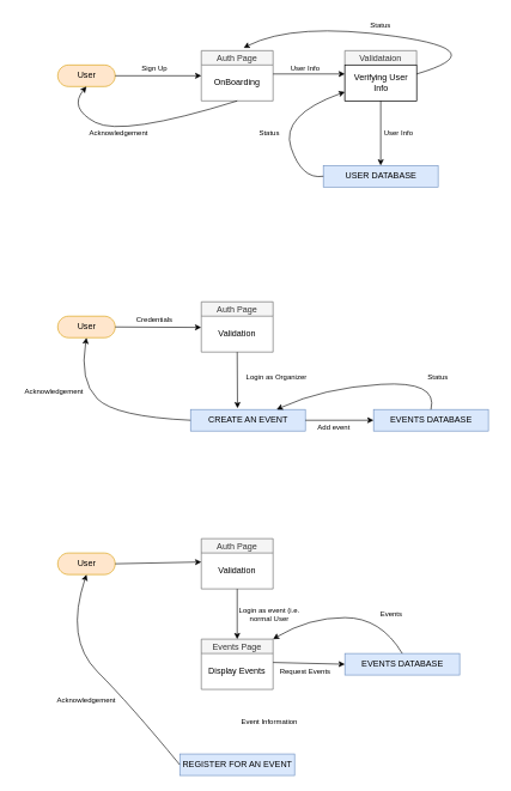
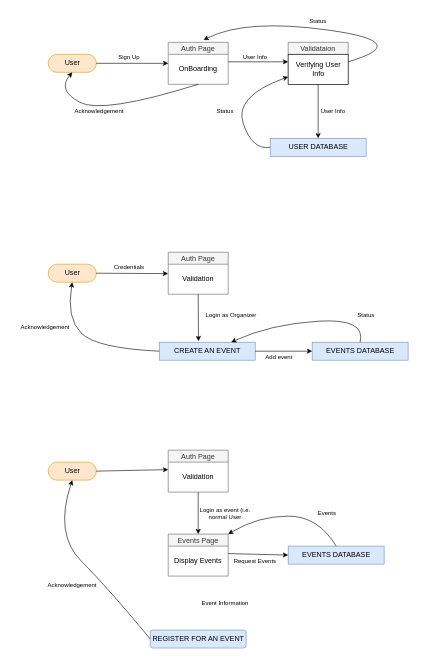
  <mxCell id="0" />
  <mxCell id="1" parent="0" />
  <mxCell id="2" value="User" style="html=1;dashed=0;whitespace=wrap;shape=mxgraph.dfd.start;fillColor=#ffe6cc;strokeColor=#d79b00;" vertex="1" parent="1"><mxGeometry x="80" y="90" width="80" height="30" as="geometry" /></mxCell>
  <mxCell id="3" value="Auth Page" style="swimlane;fontStyle=0;childLayout=stackLayout;horizontal=1;startSize=20;fillColor=#f5f5f5;horizontalStack=0;resizeParent=1;resizeParentMax=0;resizeLast=0;collapsible=0;marginBottom=0;swimlaneFillColor=#ffffff;fontColor=#333333;strokeColor=#666666;" vertex="1" parent="1"><mxGeometry x="280" y="70" width="100" height="70" as="geometry" /></mxCell>
  <mxCell id="4" value="OnBoarding" style="text;html=1;strokeColor=none;fillColor=none;align=center;verticalAlign=middle;whiteSpace=wrap;rounded=0;" vertex="1" parent="3"><mxGeometry y="20" width="100" height="50" as="geometry" /></mxCell>
  <mxCell id="5" value="Validataion" style="swimlane;fontStyle=0;childLayout=stackLayout;horizontal=1;startSize=20;fillColor=#f5f5f5;horizontalStack=0;resizeParent=1;resizeParentMax=0;resizeLast=0;collapsible=0;marginBottom=0;swimlaneFillColor=#ffffff;fontColor=#333333;strokeColor=#666666;" vertex="1" parent="1"><mxGeometry x="480" y="70" width="100" height="70" as="geometry" /></mxCell>
  <mxCell id="6" value="Verifying User &lt;br&gt;Info" style="html=1;dashed=0;whitespace=wrap;" vertex="1" parent="5"><mxGeometry y="20" width="100" height="50" as="geometry" /></mxCell>
  <mxCell id="7" value="USER DATABASE" style="html=1;dashed=0;whitespace=wrap;fillColor=#dae8fc;strokeColor=#6c8ebf;" vertex="1" parent="1"><mxGeometry x="450" y="230" width="160" height="30" as="geometry" /></mxCell>
  <mxCell id="8" value="" style="endArrow=classic;html=1;rounded=0;exitX=1;exitY=0.5;exitDx=0;exitDy=0;exitPerimeter=0;" edge="1" parent="1" source="2"><mxGeometry width="50" height="50" relative="1" as="geometry"><mxPoint x="450" y="40" as="sourcePoint" /><mxPoint x="280" y="105" as="targetPoint" /></mxGeometry></mxCell>
  <mxCell id="9" value="" style="curved=1;endArrow=classic;html=1;rounded=0;entryX=0.5;entryY=0.5;entryDx=0;entryDy=15;entryPerimeter=0;exitX=0.5;exitY=1;exitDx=0;exitDy=0;" edge="1" parent="1" source="4" target="2"><mxGeometry width="50" height="50" relative="1" as="geometry"><mxPoint x="95" y="200" as="sourcePoint" /><mxPoint x="145" y="150" as="targetPoint" /><Array as="points"><mxPoint x="170" y="190" /><mxPoint x="95" y="150" /></Array></mxGeometry></mxCell>
  <mxCell id="10" value="" style="endArrow=classic;html=1;rounded=0;exitX=1;exitY=0.25;exitDx=0;exitDy=0;entryX=0;entryY=0.25;entryDx=0;entryDy=0;" edge="1" parent="1" source="4" target="6"><mxGeometry width="50" height="50" relative="1" as="geometry"><mxPoint x="380" y="0" as="sourcePoint" /><mxPoint x="430" y="-50" as="targetPoint" /></mxGeometry></mxCell>
  <mxCell id="11" value="" style="endArrow=classic;html=1;rounded=0;entryX=0.5;entryY=0;entryDx=0;entryDy=0;exitX=0.5;exitY=1;exitDx=0;exitDy=0;" edge="1" parent="1" source="6" target="7"><mxGeometry width="50" height="50" relative="1" as="geometry"><mxPoint x="380" y="170" as="sourcePoint" /><mxPoint x="430" y="120" as="targetPoint" /></mxGeometry></mxCell>
  <mxCell id="12" value="Acknowledgement" style="text;html=1;strokeColor=none;fillColor=none;align=center;verticalAlign=middle;whiteSpace=wrap;rounded=0;fontSize=10;" vertex="1" parent="1"><mxGeometry x="110" y="170" width="110" height="30" as="geometry" /></mxCell>
  <mxCell id="13" value="Sign Up" style="text;html=1;strokeColor=none;fillColor=none;align=center;verticalAlign=middle;whiteSpace=wrap;rounded=0;fontSize=10;" vertex="1" parent="1"><mxGeometry x="160" y="80" width="110" height="30" as="geometry" /></mxCell>
  <mxCell id="14" value="User Info" style="text;html=1;strokeColor=none;fillColor=none;align=center;verticalAlign=middle;whiteSpace=wrap;rounded=0;fontSize=10;" vertex="1" parent="1"><mxGeometry x="370" y="80" width="110" height="30" as="geometry" /></mxCell>
  <mxCell id="15" value="User Info" style="text;html=1;strokeColor=none;fillColor=none;align=center;verticalAlign=middle;whiteSpace=wrap;rounded=0;fontSize=10;" vertex="1" parent="1"><mxGeometry x="500" y="170" width="110" height="30" as="geometry" /></mxCell>
  <mxCell id="16" value="" style="curved=1;endArrow=classic;html=1;rounded=0;fontSize=10;exitX=0;exitY=0.5;exitDx=0;exitDy=0;entryX=0;entryY=0.75;entryDx=0;entryDy=0;" edge="1" parent="1" source="7" target="6"><mxGeometry width="50" height="50" relative="1" as="geometry"><mxPoint x="370" y="250" as="sourcePoint" /><mxPoint x="420" y="200" as="targetPoint" /><Array as="points"><mxPoint x="420" y="250" /><mxPoint x="390" y="160" /></Array></mxGeometry></mxCell>
  <mxCell id="17" value="Status" style="text;html=1;strokeColor=none;fillColor=none;align=center;verticalAlign=middle;whiteSpace=wrap;rounded=0;fontSize=10;" vertex="1" parent="1"><mxGeometry x="320" y="170" width="110" height="30" as="geometry" /></mxCell>
  <mxCell id="18" value="" style="curved=1;endArrow=classic;html=1;rounded=0;fontSize=10;exitX=1;exitY=0.25;exitDx=0;exitDy=0;entryX=0.59;entryY=-0.057;entryDx=0;entryDy=0;entryPerimeter=0;" edge="1" parent="1" source="6" target="3"><mxGeometry width="50" height="50" relative="1" as="geometry"><mxPoint x="460" y="-10" as="sourcePoint" /><mxPoint x="510" y="-60" as="targetPoint" /><Array as="points"><mxPoint x="690" y="70" /><mxPoint x="410" y="30" /></Array></mxGeometry></mxCell>
  <mxCell id="19" value="Status" style="text;html=1;strokeColor=none;fillColor=none;align=center;verticalAlign=middle;whiteSpace=wrap;rounded=0;fontSize=10;" vertex="1" parent="1"><mxGeometry x="475" y="20" width="110" height="30" as="geometry" /></mxCell>
  <mxCell id="20" value="User" style="html=1;dashed=0;whitespace=wrap;shape=mxgraph.dfd.start;fillColor=#ffe6cc;strokeColor=#d79b00;" vertex="1" parent="1"><mxGeometry x="80" y="440" width="80" height="30" as="geometry" /></mxCell>
  <mxCell id="21" value="Auth Page" style="swimlane;fontStyle=0;childLayout=stackLayout;horizontal=1;startSize=20;fillColor=#f5f5f5;horizontalStack=0;resizeParent=1;resizeParentMax=0;resizeLast=0;collapsible=0;marginBottom=0;swimlaneFillColor=#ffffff;fontColor=#333333;strokeColor=#666666;" vertex="1" parent="1"><mxGeometry x="280" y="420" width="100" height="70" as="geometry" /></mxCell>
  <mxCell id="22" value="Validation" style="text;html=1;strokeColor=none;fillColor=none;align=center;verticalAlign=middle;whiteSpace=wrap;rounded=0;" vertex="1" parent="21"><mxGeometry y="20" width="100" height="50" as="geometry" /></mxCell>
  <mxCell id="23" value="" style="endArrow=classic;html=1;rounded=0;fontSize=10;exitX=1;exitY=0.5;exitDx=0;exitDy=0;exitPerimeter=0;entryX=-0.002;entryY=0.313;entryDx=0;entryDy=0;entryPerimeter=0;" edge="1" parent="1" source="20" target="22"><mxGeometry width="50" height="50" relative="1" as="geometry"><mxPoint x="220" y="420" as="sourcePoint" /><mxPoint x="250" y="460" as="targetPoint" /></mxGeometry></mxCell>
  <mxCell id="24" value="Credentials" style="text;html=1;strokeColor=none;fillColor=none;align=center;verticalAlign=middle;whiteSpace=wrap;rounded=0;fontSize=10;" vertex="1" parent="1"><mxGeometry x="160" y="430" width="110" height="30" as="geometry" /></mxCell>
  <mxCell id="25" value="CREATE AN EVENT" style="html=1;dashed=0;whitespace=wrap;fillColor=#dae8fc;strokeColor=#6c8ebf;" vertex="1" parent="1"><mxGeometry x="265" y="570" width="160" height="30" as="geometry" /></mxCell>
  <mxCell id="26" value="" style="curved=1;endArrow=classic;html=1;rounded=0;fontSize=10;exitX=0;exitY=0.5;exitDx=0;exitDy=0;entryX=0.5;entryY=0.5;entryDx=0;entryDy=15;entryPerimeter=0;" edge="1" parent="1" source="25" target="20"><mxGeometry width="50" height="50" relative="1" as="geometry"><mxPoint x="110" y="580" as="sourcePoint" /><mxPoint x="160" y="530" as="targetPoint" /><Array as="points"><mxPoint x="160" y="580" /><mxPoint x="110" y="530" /></Array></mxGeometry></mxCell>
  <mxCell id="27" value="Acknowledgement" style="text;html=1;strokeColor=none;fillColor=none;align=center;verticalAlign=middle;whiteSpace=wrap;rounded=0;fontSize=10;" vertex="1" parent="1"><mxGeometry x="20" y="530" width="110" height="30" as="geometry" /></mxCell>
  <mxCell id="28" value="" style="endArrow=classic;html=1;rounded=0;fontSize=10;exitX=0.5;exitY=1;exitDx=0;exitDy=0;entryX=0.409;entryY=-0.058;entryDx=0;entryDy=0;entryPerimeter=0;" edge="1" parent="1" source="22" target="25"><mxGeometry width="50" height="50" relative="1" as="geometry"><mxPoint x="400" y="530" as="sourcePoint" /><mxPoint x="450" y="480" as="targetPoint" /></mxGeometry></mxCell>
  <mxCell id="29" value="Login as Organizer" style="text;html=1;strokeColor=none;fillColor=none;align=center;verticalAlign=middle;whiteSpace=wrap;rounded=0;fontSize=10;" vertex="1" parent="1"><mxGeometry x="330" y="510" width="110" height="30" as="geometry" /></mxCell>
  <mxCell id="30" style="edgeStyle=orthogonalEdgeStyle;rounded=0;orthogonalLoop=1;jettySize=auto;html=1;exitX=0.5;exitY=0.5;exitDx=0;exitDy=15;exitPerimeter=0;fontSize=10;" edge="1" parent="1" source="20" target="20"><mxGeometry relative="1" as="geometry" /></mxCell>
  <mxCell id="31" value="User" style="html=1;dashed=0;whitespace=wrap;shape=mxgraph.dfd.start;fillColor=#ffe6cc;strokeColor=#d79b00;" vertex="1" parent="1"><mxGeometry x="80" y="770" width="80" height="30" as="geometry" /></mxCell>
  <mxCell id="32" value="Auth Page" style="swimlane;fontStyle=0;childLayout=stackLayout;horizontal=1;startSize=20;fillColor=#f5f5f5;horizontalStack=0;resizeParent=1;resizeParentMax=0;resizeLast=0;collapsible=0;marginBottom=0;swimlaneFillColor=#ffffff;fontColor=#333333;strokeColor=#666666;" vertex="1" parent="1"><mxGeometry x="280" y="750" width="100" height="70" as="geometry" /></mxCell>
  <mxCell id="33" value="Validation" style="text;html=1;strokeColor=none;fillColor=none;align=center;verticalAlign=middle;whiteSpace=wrap;rounded=0;" vertex="1" parent="32"><mxGeometry y="20" width="100" height="50" as="geometry" /></mxCell>
  <mxCell id="34" value="EVENTS DATABASE" style="html=1;dashed=0;whitespace=wrap;fillColor=#dae8fc;strokeColor=#6c8ebf;" vertex="1" parent="1"><mxGeometry x="480" y="910" width="160" height="30" as="geometry" /></mxCell>
  <mxCell id="35" value="Events Page" style="swimlane;fontStyle=0;childLayout=stackLayout;horizontal=1;startSize=20;fillColor=#f5f5f5;horizontalStack=0;resizeParent=1;resizeParentMax=0;resizeLast=0;collapsible=0;marginBottom=0;swimlaneFillColor=#ffffff;fontColor=#333333;strokeColor=#666666;" vertex="1" parent="1"><mxGeometry x="280" y="890" width="100" height="70" as="geometry" /></mxCell>
  <mxCell id="36" value="Display Events" style="text;html=1;strokeColor=none;fillColor=none;align=center;verticalAlign=middle;whiteSpace=wrap;rounded=0;" vertex="1" parent="35"><mxGeometry y="20" width="100" height="50" as="geometry" /></mxCell>
- <mxCell id="37" value="REGISTER FOR AN EVENT" style="html=1;dashed=0;whitespace=wrap;fillColor=#dae8fc;strokeColor=#6c8ebf;" vertex="1" parent="1"><mxGeometry x="250" y="1050" width="160" height="30" as="geometry" /></mxCell>
+ <mxCell id="37" value="REGISTER FOR AN EVENT" style="html=1;dashed=0;whitespace=wrap;fillColor=#dae8fc;strokeColor=#6c8ebf;rounded=1;" vertex="1" parent="1"><mxGeometry x="250" y="1050" width="160" height="30" as="geometry" /></mxCell>
  <mxCell id="38" value="" style="endArrow=classic;html=1;rounded=0;fontSize=10;exitX=1;exitY=0.5;exitDx=0;exitDy=0;exitPerimeter=0;entryX=0;entryY=0.25;entryDx=0;entryDy=0;" edge="1" parent="1" source="31" target="33"><mxGeometry width="50" height="50" relative="1" as="geometry"><mxPoint x="330" y="740" as="sourcePoint" /><mxPoint x="380" y="690" as="targetPoint" /></mxGeometry></mxCell>
  <mxCell id="39" value="" style="endArrow=classic;html=1;rounded=0;fontSize=10;exitX=0.5;exitY=1;exitDx=0;exitDy=0;entryX=0.5;entryY=0;entryDx=0;entryDy=0;" edge="1" parent="1" source="33" target="35"><mxGeometry width="50" height="50" relative="1" as="geometry"><mxPoint x="390" y="860" as="sourcePoint" /><mxPoint x="440" y="810" as="targetPoint" /></mxGeometry></mxCell>
  <mxCell id="40" value="" style="curved=1;endArrow=classic;html=1;rounded=0;fontSize=10;exitX=0.5;exitY=0;exitDx=0;exitDy=0;entryX=1;entryY=0;entryDx=0;entryDy=0;" edge="1" parent="1" source="34" target="35"><mxGeometry width="50" height="50" relative="1" as="geometry"><mxPoint x="480" y="860" as="sourcePoint" /><mxPoint x="530" y="810" as="targetPoint" /><Array as="points"><mxPoint x="530" y="860" /><mxPoint x="430" y="860" /></Array></mxGeometry></mxCell>
  <mxCell id="41" value="" style="endArrow=classic;html=1;rounded=0;fontSize=10;entryX=0;entryY=0.5;entryDx=0;entryDy=0;exitX=1;exitY=0.25;exitDx=0;exitDy=0;" edge="1" parent="1" source="36" target="34"><mxGeometry width="50" height="50" relative="1" as="geometry"><mxPoint x="330" y="960" as="sourcePoint" /><mxPoint x="380" y="910" as="targetPoint" /></mxGeometry></mxCell>
  <mxCell id="42" value="" style="curved=1;endArrow=classic;html=1;rounded=0;fontSize=10;entryX=0.5;entryY=0.5;entryDx=0;entryDy=15;entryPerimeter=0;exitX=0;exitY=0.5;exitDx=0;exitDy=0;" edge="1" parent="1" source="37" target="31"><mxGeometry width="50" height="50" relative="1" as="geometry"><mxPoint x="-10" y="1050" as="sourcePoint" /><mxPoint x="40" y="1000" as="targetPoint" /><Array as="points"><mxPoint x="180" y="980" /><mxPoint x="90" y="890" /></Array></mxGeometry></mxCell>
  <mxCell id="43" value="Events" style="text;html=1;strokeColor=none;fillColor=none;align=center;verticalAlign=middle;whiteSpace=wrap;rounded=0;fontSize=10;" vertex="1" parent="1"><mxGeometry x="490" y="840" width="110" height="30" as="geometry" /></mxCell>
  <mxCell id="44" value="Login as event (i.e. normal User" style="text;html=1;strokeColor=none;fillColor=none;align=center;verticalAlign=middle;whiteSpace=wrap;rounded=0;fontSize=10;" vertex="1" parent="1"><mxGeometry x="320" y="840" width="110" height="30" as="geometry" /></mxCell>
  <mxCell id="45" value="Request Events" style="text;html=1;strokeColor=none;fillColor=none;align=center;verticalAlign=middle;whiteSpace=wrap;rounded=0;fontSize=10;" vertex="1" parent="1"><mxGeometry x="370" y="920" width="110" height="30" as="geometry" /></mxCell>
  <mxCell id="46" value="Event Information" style="text;html=1;strokeColor=none;fillColor=none;align=center;verticalAlign=middle;whiteSpace=wrap;rounded=0;fontSize=10;" vertex="1" parent="1"><mxGeometry x="320" y="990" width="110" height="30" as="geometry" /></mxCell>
  <mxCell id="47" value="Acknowledgement" style="text;html=1;strokeColor=none;fillColor=none;align=center;verticalAlign=middle;whiteSpace=wrap;rounded=0;fontSize=10;" vertex="1" parent="1"><mxGeometry x="65" y="960" width="110" height="30" as="geometry" /></mxCell>
  <mxCell id="48" value="EVENTS DATABASE" style="html=1;dashed=0;whitespace=wrap;fillColor=#dae8fc;strokeColor=#6c8ebf;" vertex="1" parent="1"><mxGeometry x="520" y="570" width="160" height="30" as="geometry" /></mxCell>
  <mxCell id="49" value="" style="endArrow=classic;html=1;rounded=0;fontSize=10;exitX=1;exitY=0.5;exitDx=0;exitDy=0;entryX=0;entryY=0.5;entryDx=0;entryDy=0;" edge="1" parent="1" source="25" target="48"><mxGeometry width="50" height="50" relative="1" as="geometry"><mxPoint x="440" y="580" as="sourcePoint" /><mxPoint x="490" y="530" as="targetPoint" /></mxGeometry></mxCell>
  <mxCell id="50" value="Add event" style="text;html=1;strokeColor=none;fillColor=none;align=center;verticalAlign=middle;whiteSpace=wrap;rounded=0;fontSize=10;" vertex="1" parent="1"><mxGeometry x="410" y="580" width="110" height="30" as="geometry" /></mxCell>
  <mxCell id="51" value="" style="curved=1;endArrow=classic;html=1;rounded=0;fontSize=10;exitX=0.5;exitY=0;exitDx=0;exitDy=0;entryX=0.75;entryY=0;entryDx=0;entryDy=0;" edge="1" parent="1" source="48" target="25"><mxGeometry width="50" height="50" relative="1" as="geometry"><mxPoint x="600" y="540" as="sourcePoint" /><mxPoint x="650" y="490" as="targetPoint" /><Array as="points"><mxPoint x="610" y="530" /><mxPoint x="450" y="540" /></Array></mxGeometry></mxCell>
  <mxCell id="52" value="Status" style="text;html=1;strokeColor=none;fillColor=none;align=center;verticalAlign=middle;whiteSpace=wrap;rounded=0;fontSize=10;" vertex="1" parent="1"><mxGeometry x="585" y="515" width="50" height="20" as="geometry" /></mxCell>
